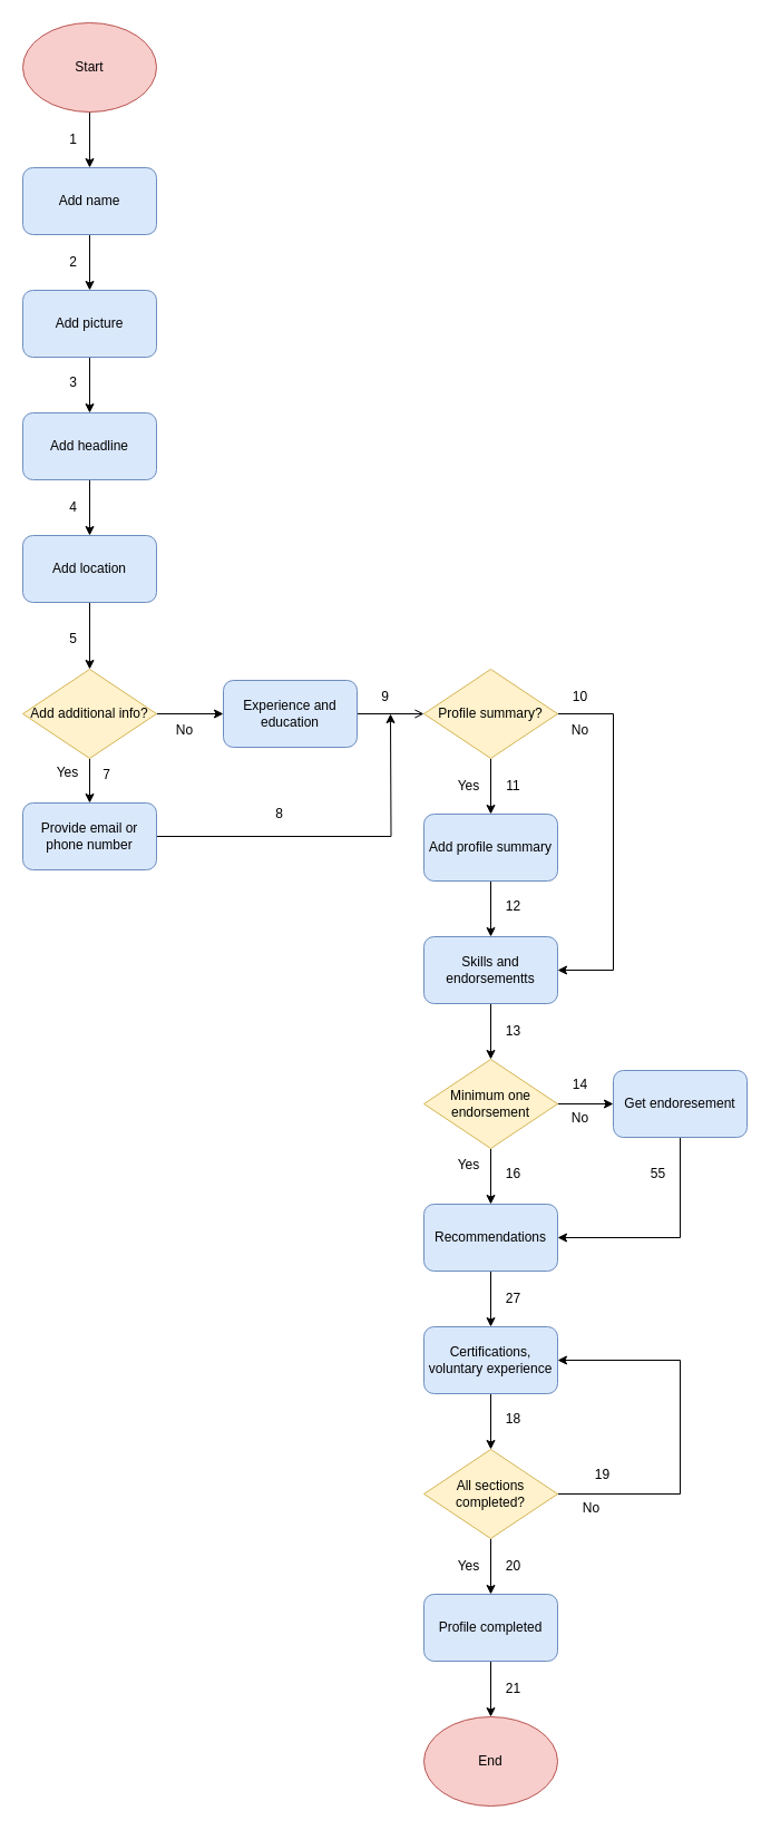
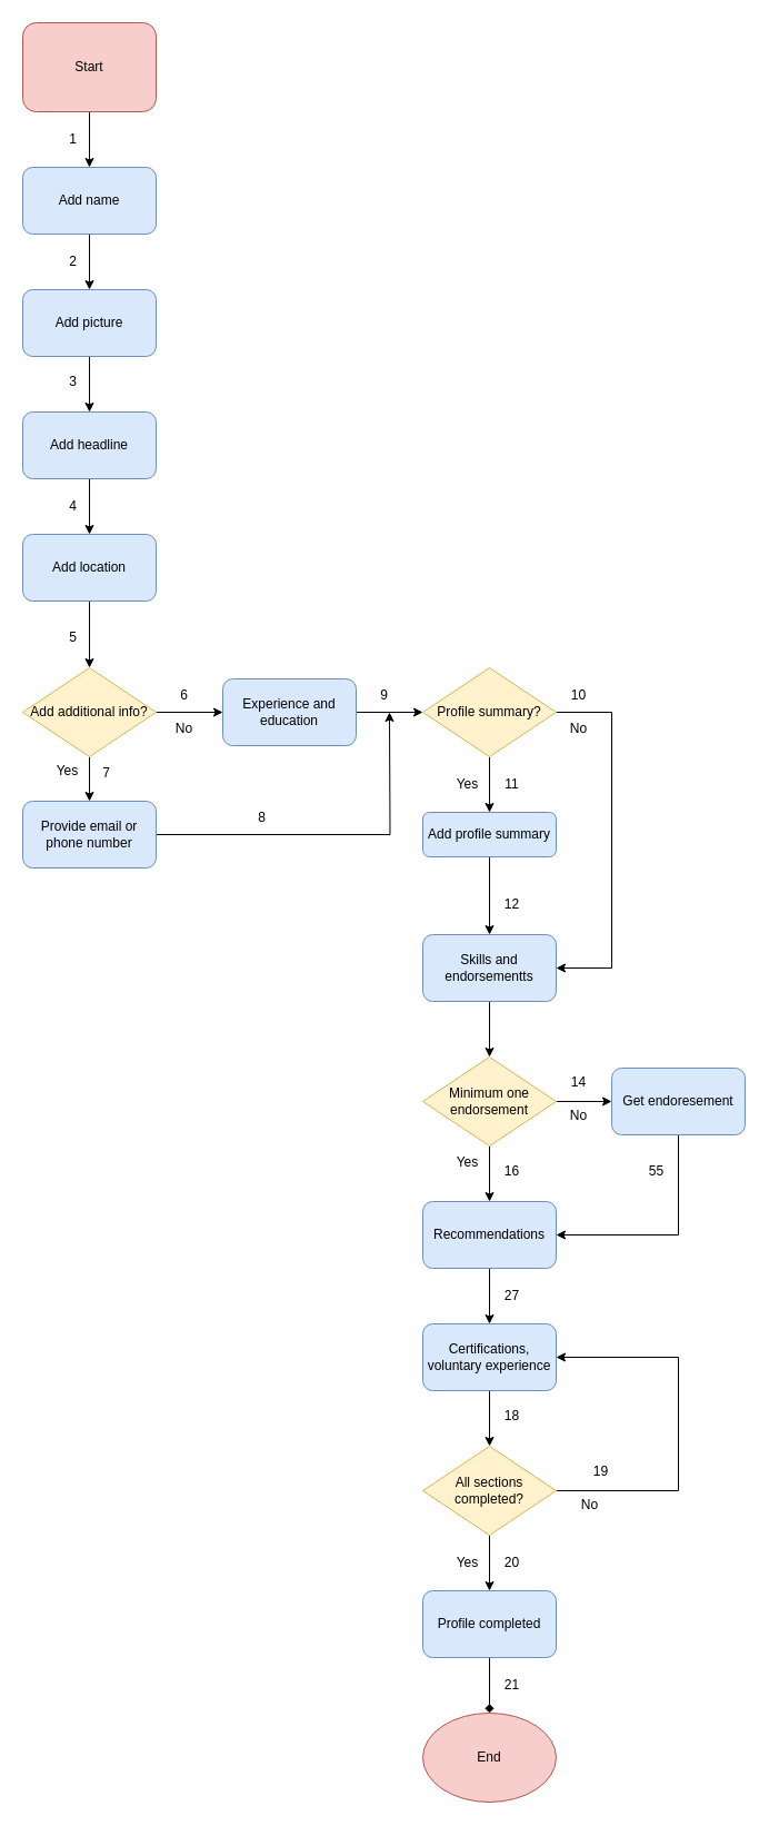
  <mxCell id="0" />
  <mxCell id="1" parent="0" />
  <mxCell id="2" value="" style="edgeStyle=orthogonalEdgeStyle;rounded=0;orthogonalLoop=1;jettySize=auto;html=1;" edge="1" parent="1" source="3" target="5"><mxGeometry relative="1" as="geometry" /></mxCell>
- <mxCell id="3" value="Start" style="ellipse;whiteSpace=wrap;html=1;fillColor=#f8cecc;strokeColor=#b85450;" vertex="1" parent="1"><mxGeometry x="20" y="20" width="120" height="80" as="geometry" /></mxCell>
+ <mxCell id="3" value="Start" style="whiteSpace=wrap;html=1;fillColor=#f8cecc;strokeColor=#b85450;rounded=1;" vertex="1" parent="1"><mxGeometry x="20" y="20" width="120" height="80" as="geometry" /></mxCell>
  <mxCell id="4" value="" style="edgeStyle=orthogonalEdgeStyle;rounded=0;orthogonalLoop=1;jettySize=auto;html=1;" edge="1" parent="1" source="5" target="36"><mxGeometry relative="1" as="geometry" /></mxCell>
  <mxCell id="5" value="Add name" style="rounded=1;whiteSpace=wrap;html=1;fillColor=#dae8fc;strokeColor=#6c8ebf;" vertex="1" parent="1"><mxGeometry x="20" y="150" width="120" height="60" as="geometry" /></mxCell>
  <mxCell id="6" value="" style="edgeStyle=orthogonalEdgeStyle;rounded=0;orthogonalLoop=1;jettySize=auto;html=1;" edge="1" parent="1" source="8" target="10"><mxGeometry relative="1" as="geometry" /></mxCell>
  <mxCell id="7" value="" style="edgeStyle=orthogonalEdgeStyle;rounded=0;orthogonalLoop=1;jettySize=auto;html=1;" edge="1" parent="1" source="8" target="12"><mxGeometry relative="1" as="geometry" /></mxCell>
  <mxCell id="8" value="Add additional info?" style="rhombus;whiteSpace=wrap;html=1;fillColor=#fff2cc;strokeColor=#d6b656;" vertex="1" parent="1"><mxGeometry x="20" y="600" width="120" height="80" as="geometry" /></mxCell>
  <mxCell id="9" style="edgeStyle=orthogonalEdgeStyle;rounded=0;orthogonalLoop=1;jettySize=auto;html=1;" edge="1" parent="1" source="10"><mxGeometry relative="1" as="geometry"><mxPoint x="350" y="640" as="targetPoint" /></mxGeometry></mxCell>
  <mxCell id="10" value="Provide email or phone number" style="rounded=1;whiteSpace=wrap;html=1;fillColor=#dae8fc;strokeColor=#6c8ebf;" vertex="1" parent="1"><mxGeometry x="20" y="720" width="120" height="60" as="geometry" /></mxCell>
- <mxCell id="11" value="" style="edgeStyle=orthogonalEdgeStyle;rounded=0;orthogonalLoop=1;jettySize=auto;html=1;endArrow=open;" edge="1" parent="1" source="12" target="15"><mxGeometry relative="1" as="geometry" /></mxCell>
+ <mxCell id="11" value="" style="edgeStyle=orthogonalEdgeStyle;rounded=0;orthogonalLoop=1;jettySize=auto;html=1;" edge="1" parent="1" source="12" target="15"><mxGeometry relative="1" as="geometry" /></mxCell>
  <mxCell id="12" value="Experience and education" style="rounded=1;whiteSpace=wrap;html=1;fillColor=#dae8fc;strokeColor=#6c8ebf;" vertex="1" parent="1"><mxGeometry x="200" y="610" width="120" height="60" as="geometry" /></mxCell>
  <mxCell id="13" value="" style="edgeStyle=orthogonalEdgeStyle;rounded=0;orthogonalLoop=1;jettySize=auto;html=1;entryX=1;entryY=0.5;entryDx=0;entryDy=0;" edge="1" parent="1" source="15" target="19"><mxGeometry relative="1" as="geometry"><mxPoint x="560" y="640" as="targetPoint" /><Array as="points"><mxPoint x="550" y="640" /><mxPoint x="550" y="870" /></Array></mxGeometry></mxCell>
  <mxCell id="14" value="" style="edgeStyle=orthogonalEdgeStyle;rounded=0;orthogonalLoop=1;jettySize=auto;html=1;" edge="1" parent="1" source="15" target="17"><mxGeometry relative="1" as="geometry" /></mxCell>
  <mxCell id="15" value="Profile summary?" style="rhombus;whiteSpace=wrap;html=1;fillColor=#fff2cc;strokeColor=#d6b656;" vertex="1" parent="1"><mxGeometry x="380" y="600" width="120" height="80" as="geometry" /></mxCell>
  <mxCell id="16" value="" style="edgeStyle=orthogonalEdgeStyle;rounded=0;orthogonalLoop=1;jettySize=auto;html=1;" edge="1" parent="1" source="17" target="19"><mxGeometry relative="1" as="geometry" /></mxCell>
- <mxCell id="17" value="Add profile summary" style="rounded=1;whiteSpace=wrap;html=1;fillColor=#dae8fc;strokeColor=#6c8ebf;" vertex="1" parent="1"><mxGeometry x="380" y="730" width="120" height="60" as="geometry" /></mxCell>
+ <mxCell id="17" value="Add profile summary" style="rounded=1;whiteSpace=wrap;html=1;fillColor=#dae8fc;strokeColor=#6c8ebf;" vertex="1" parent="1"><mxGeometry x="380" y="730" width="120" height="40" as="geometry" /></mxCell>
  <mxCell id="18" value="" style="edgeStyle=orthogonalEdgeStyle;rounded=0;orthogonalLoop=1;jettySize=auto;html=1;" edge="1" parent="1" source="19" target="22"><mxGeometry relative="1" as="geometry" /></mxCell>
  <mxCell id="19" value="Skills and endorsementts" style="whiteSpace=wrap;html=1;rounded=1;fillColor=#dae8fc;strokeColor=#6c8ebf;" vertex="1" parent="1"><mxGeometry x="380" y="840" width="120" height="60" as="geometry" /></mxCell>
  <mxCell id="20" value="" style="edgeStyle=orthogonalEdgeStyle;rounded=0;orthogonalLoop=1;jettySize=auto;html=1;" edge="1" parent="1" source="22" target="24"><mxGeometry relative="1" as="geometry" /></mxCell>
  <mxCell id="21" value="" style="edgeStyle=orthogonalEdgeStyle;rounded=0;orthogonalLoop=1;jettySize=auto;html=1;" edge="1" parent="1" source="22" target="26"><mxGeometry relative="1" as="geometry" /></mxCell>
  <mxCell id="22" value="Minimum one endorsement" style="rhombus;whiteSpace=wrap;html=1;fillColor=#fff2cc;strokeColor=#d6b656;" vertex="1" parent="1"><mxGeometry x="380" y="950" width="120" height="80" as="geometry" /></mxCell>
  <mxCell id="23" value="" style="edgeStyle=orthogonalEdgeStyle;rounded=0;orthogonalLoop=1;jettySize=auto;html=1;" edge="1" parent="1" source="24" target="28"><mxGeometry relative="1" as="geometry" /></mxCell>
  <mxCell id="24" value="Recommendations" style="whiteSpace=wrap;html=1;rounded=1;fillColor=#dae8fc;strokeColor=#6c8ebf;" vertex="1" parent="1"><mxGeometry x="380" y="1080" width="120" height="60" as="geometry" /></mxCell>
  <mxCell id="25" style="edgeStyle=orthogonalEdgeStyle;rounded=0;orthogonalLoop=1;jettySize=auto;html=1;entryX=1;entryY=0.5;entryDx=0;entryDy=0;" edge="1" parent="1" source="26" target="24"><mxGeometry relative="1" as="geometry"><Array as="points"><mxPoint x="610" y="1110" /></Array></mxGeometry></mxCell>
  <mxCell id="26" value="Get endoresement" style="whiteSpace=wrap;html=1;rounded=1;fillColor=#dae8fc;strokeColor=#6c8ebf;" vertex="1" parent="1"><mxGeometry x="550" y="960" width="120" height="60" as="geometry" /></mxCell>
  <mxCell id="27" value="" style="edgeStyle=orthogonalEdgeStyle;rounded=0;orthogonalLoop=1;jettySize=auto;html=1;" edge="1" parent="1" source="28" target="31"><mxGeometry relative="1" as="geometry" /></mxCell>
  <mxCell id="28" value="Certifications, voluntary experience" style="whiteSpace=wrap;html=1;rounded=1;fillColor=#dae8fc;strokeColor=#6c8ebf;" vertex="1" parent="1"><mxGeometry x="380" y="1190" width="120" height="60" as="geometry" /></mxCell>
  <mxCell id="29" style="edgeStyle=orthogonalEdgeStyle;rounded=0;orthogonalLoop=1;jettySize=auto;html=1;entryX=1;entryY=0.5;entryDx=0;entryDy=0;" edge="1" parent="1" source="31" target="28"><mxGeometry relative="1" as="geometry"><Array as="points"><mxPoint x="610" y="1340" /><mxPoint x="610" y="1220" /></Array></mxGeometry></mxCell>
  <mxCell id="30" value="" style="edgeStyle=orthogonalEdgeStyle;rounded=0;orthogonalLoop=1;jettySize=auto;html=1;" edge="1" parent="1" source="31" target="33"><mxGeometry relative="1" as="geometry" /></mxCell>
  <mxCell id="31" value="All sections completed?" style="rhombus;whiteSpace=wrap;html=1;fillColor=#fff2cc;strokeColor=#d6b656;" vertex="1" parent="1"><mxGeometry x="380" y="1300" width="120" height="80" as="geometry" /></mxCell>
- <mxCell id="32" value="" style="edgeStyle=orthogonalEdgeStyle;rounded=0;orthogonalLoop=1;jettySize=auto;html=1;" edge="1" parent="1" source="33" target="34"><mxGeometry relative="1" as="geometry" /></mxCell>
+ <mxCell id="32" value="" style="edgeStyle=orthogonalEdgeStyle;rounded=0;orthogonalLoop=1;jettySize=auto;html=1;endArrow=diamond;" edge="1" parent="1" source="33" target="34"><mxGeometry relative="1" as="geometry" /></mxCell>
  <mxCell id="33" value="Profile completed" style="whiteSpace=wrap;html=1;rounded=1;fillColor=#dae8fc;strokeColor=#6c8ebf;" vertex="1" parent="1"><mxGeometry x="380" y="1430" width="120" height="60" as="geometry" /></mxCell>
  <mxCell id="34" value="End" style="ellipse;whiteSpace=wrap;html=1;fillColor=#f8cecc;strokeColor=#b85450;" vertex="1" parent="1"><mxGeometry x="380" y="1540" width="120" height="80" as="geometry" /></mxCell>
  <mxCell id="35" value="" style="edgeStyle=orthogonalEdgeStyle;rounded=0;orthogonalLoop=1;jettySize=auto;html=1;entryX=0.5;entryY=0;entryDx=0;entryDy=0;" edge="1" parent="1" source="36" target="38"><mxGeometry relative="1" as="geometry"><mxPoint x="80" y="360" as="targetPoint" /></mxGeometry></mxCell>
  <mxCell id="36" value="Add picture" style="whiteSpace=wrap;html=1;rounded=1;fillColor=#dae8fc;strokeColor=#6c8ebf;" vertex="1" parent="1"><mxGeometry x="20" y="260" width="120" height="60" as="geometry" /></mxCell>
  <mxCell id="37" value="" style="edgeStyle=orthogonalEdgeStyle;rounded=0;orthogonalLoop=1;jettySize=auto;html=1;" edge="1" parent="1" source="38" target="40"><mxGeometry relative="1" as="geometry" /></mxCell>
  <mxCell id="38" value="Add headline" style="rounded=1;whiteSpace=wrap;html=1;fillColor=#dae8fc;strokeColor=#6c8ebf;" vertex="1" parent="1"><mxGeometry x="20" y="370" width="120" height="60" as="geometry" /></mxCell>
  <mxCell id="39" value="" style="edgeStyle=orthogonalEdgeStyle;rounded=0;orthogonalLoop=1;jettySize=auto;html=1;" edge="1" parent="1" source="40" target="8"><mxGeometry relative="1" as="geometry" /></mxCell>
  <mxCell id="40" value="Add location" style="rounded=1;whiteSpace=wrap;html=1;fillColor=#dae8fc;strokeColor=#6c8ebf;" vertex="1" parent="1"><mxGeometry x="20" y="480" width="120" height="60" as="geometry" /></mxCell>
  <mxCell id="41" value="1" style="text;html=1;align=center;verticalAlign=middle;resizable=0;points=[];autosize=1;strokeColor=none;fillColor=none;" vertex="1" parent="1"><mxGeometry x="50" y="110" width="30" height="30" as="geometry" /></mxCell>
  <mxCell id="42" value="2" style="text;html=1;align=center;verticalAlign=middle;resizable=0;points=[];autosize=1;strokeColor=none;fillColor=none;" vertex="1" parent="1"><mxGeometry x="50" y="220" width="30" height="30" as="geometry" /></mxCell>
  <mxCell id="43" value="3" style="text;html=1;align=center;verticalAlign=middle;resizable=0;points=[];autosize=1;strokeColor=none;fillColor=none;" vertex="1" parent="1"><mxGeometry x="50" y="328" width="30" height="30" as="geometry" /></mxCell>
  <mxCell id="44" value="4" style="text;html=1;align=center;verticalAlign=middle;resizable=0;points=[];autosize=1;strokeColor=none;fillColor=none;" vertex="1" parent="1"><mxGeometry x="50" y="440" width="30" height="30" as="geometry" /></mxCell>
  <mxCell id="45" value="5" style="text;html=1;align=center;verticalAlign=middle;resizable=0;points=[];autosize=1;strokeColor=none;fillColor=none;" vertex="1" parent="1"><mxGeometry x="50" y="558" width="30" height="30" as="geometry" /></mxCell>
+ <mxCell id="46" value="6" style="text;html=1;align=center;verticalAlign=middle;resizable=0;points=[];autosize=1;strokeColor=none;fillColor=none;" vertex="1" parent="1"><mxGeometry x="150" y="610" width="30" height="30" as="geometry" /></mxCell>
  <mxCell id="47" value="7" style="text;html=1;align=center;verticalAlign=middle;resizable=0;points=[];autosize=1;strokeColor=none;fillColor=none;" vertex="1" parent="1"><mxGeometry x="80" y="680" width="30" height="30" as="geometry" /></mxCell>
  <mxCell id="48" value="9" style="text;html=1;align=center;verticalAlign=middle;resizable=0;points=[];autosize=1;strokeColor=none;fillColor=none;" vertex="1" parent="1"><mxGeometry x="330" y="610" width="30" height="30" as="geometry" /></mxCell>
- <mxCell id="49" value="8" style="text;html=1;align=center;verticalAlign=middle;resizable=0;points=[];autosize=1;strokeColor=none;fillColor=none;" vertex="1" parent="1"><mxGeometry x="235" y="715" width="30" height="30" as="geometry" /></mxCell>
+ <mxCell id="49" value="8" style="text;html=1;align=center;verticalAlign=middle;resizable=0;points=[];autosize=1;strokeColor=none;fillColor=none;" vertex="1" parent="1"><mxGeometry x="220" y="720" width="30" height="30" as="geometry" /></mxCell>
  <mxCell id="50" value="10" style="text;html=1;align=center;verticalAlign=middle;resizable=0;points=[];autosize=1;strokeColor=none;fillColor=none;" vertex="1" parent="1"><mxGeometry x="500" y="610" width="40" height="30" as="geometry" /></mxCell>
  <mxCell id="51" value="11" style="text;html=1;align=center;verticalAlign=middle;resizable=0;points=[];autosize=1;strokeColor=none;fillColor=none;" vertex="1" parent="1"><mxGeometry x="440" y="690" width="40" height="30" as="geometry" /></mxCell>
  <mxCell id="52" value="12" style="text;html=1;align=center;verticalAlign=middle;resizable=0;points=[];autosize=1;strokeColor=none;fillColor=none;" vertex="1" parent="1"><mxGeometry x="440" y="798" width="40" height="30" as="geometry" /></mxCell>
- <mxCell id="53" value="13" style="text;html=1;align=center;verticalAlign=middle;resizable=0;points=[];autosize=1;strokeColor=none;fillColor=none;" vertex="1" parent="1"><mxGeometry x="440" y="910" width="40" height="30" as="geometry" /></mxCell>
  <mxCell id="54" value="14" style="text;html=1;align=center;verticalAlign=middle;resizable=0;points=[];autosize=1;strokeColor=none;fillColor=none;" vertex="1" parent="1"><mxGeometry x="500" y="958" width="40" height="30" as="geometry" /></mxCell>
  <mxCell id="55" value="55" style="text;html=1;align=center;verticalAlign=middle;resizable=0;points=[];autosize=1;strokeColor=none;fillColor=none;" vertex="1" parent="1"><mxGeometry x="570" y="1038" width="40" height="30" as="geometry" /></mxCell>
  <mxCell id="56" value="16" style="text;html=1;align=center;verticalAlign=middle;resizable=0;points=[];autosize=1;strokeColor=none;fillColor=none;" vertex="1" parent="1"><mxGeometry x="440" y="1038" width="40" height="30" as="geometry" /></mxCell>
  <mxCell id="57" value="27" style="text;html=1;align=center;verticalAlign=middle;resizable=0;points=[];autosize=1;strokeColor=none;fillColor=none;" vertex="1" parent="1"><mxGeometry x="440" y="1150" width="40" height="30" as="geometry" /></mxCell>
  <mxCell id="58" value="18" style="text;html=1;align=center;verticalAlign=middle;resizable=0;points=[];autosize=1;strokeColor=none;fillColor=none;" vertex="1" parent="1"><mxGeometry x="440" y="1258" width="40" height="30" as="geometry" /></mxCell>
  <mxCell id="59" value="19" style="text;html=1;align=center;verticalAlign=middle;resizable=0;points=[];autosize=1;strokeColor=none;fillColor=none;" vertex="1" parent="1"><mxGeometry x="520" y="1308" width="40" height="30" as="geometry" /></mxCell>
  <mxCell id="60" value="20" style="text;html=1;align=center;verticalAlign=middle;resizable=0;points=[];autosize=1;strokeColor=none;fillColor=none;" vertex="1" parent="1"><mxGeometry x="440" y="1390" width="40" height="30" as="geometry" /></mxCell>
  <mxCell id="61" value="21" style="text;html=1;align=center;verticalAlign=middle;resizable=0;points=[];autosize=1;strokeColor=none;fillColor=none;" vertex="1" parent="1"><mxGeometry x="440" y="1500" width="40" height="30" as="geometry" /></mxCell>
  <mxCell id="62" value="Yes" style="text;html=1;align=center;verticalAlign=middle;resizable=0;points=[];autosize=1;strokeColor=none;fillColor=none;" vertex="1" parent="1"><mxGeometry x="40" y="678" width="40" height="30" as="geometry" /></mxCell>
  <mxCell id="63" value="No" style="text;html=1;align=center;verticalAlign=middle;resizable=0;points=[];autosize=1;strokeColor=none;fillColor=none;" vertex="1" parent="1"><mxGeometry x="145" y="640" width="40" height="30" as="geometry" /></mxCell>
  <mxCell id="64" value="Yes" style="text;html=1;align=center;verticalAlign=middle;resizable=0;points=[];autosize=1;strokeColor=none;fillColor=none;" vertex="1" parent="1"><mxGeometry x="400" y="690" width="40" height="30" as="geometry" /></mxCell>
  <mxCell id="65" value="No" style="text;html=1;align=center;verticalAlign=middle;resizable=0;points=[];autosize=1;strokeColor=none;fillColor=none;" vertex="1" parent="1"><mxGeometry x="500" y="640" width="40" height="30" as="geometry" /></mxCell>
  <mxCell id="66" value="Yes" style="text;html=1;align=center;verticalAlign=middle;resizable=0;points=[];autosize=1;strokeColor=none;fillColor=none;" vertex="1" parent="1"><mxGeometry x="400" y="1030" width="40" height="30" as="geometry" /></mxCell>
  <mxCell id="67" value="No" style="text;html=1;align=center;verticalAlign=middle;resizable=0;points=[];autosize=1;strokeColor=none;fillColor=none;" vertex="1" parent="1"><mxGeometry x="500" y="988" width="40" height="30" as="geometry" /></mxCell>
  <mxCell id="68" value="Yes" style="text;html=1;align=center;verticalAlign=middle;resizable=0;points=[];autosize=1;strokeColor=none;fillColor=none;" vertex="1" parent="1"><mxGeometry x="400" y="1390" width="40" height="30" as="geometry" /></mxCell>
  <mxCell id="69" value="No" style="text;html=1;align=center;verticalAlign=middle;resizable=0;points=[];autosize=1;strokeColor=none;fillColor=none;" vertex="1" parent="1"><mxGeometry x="510" y="1338" width="40" height="30" as="geometry" /></mxCell>
